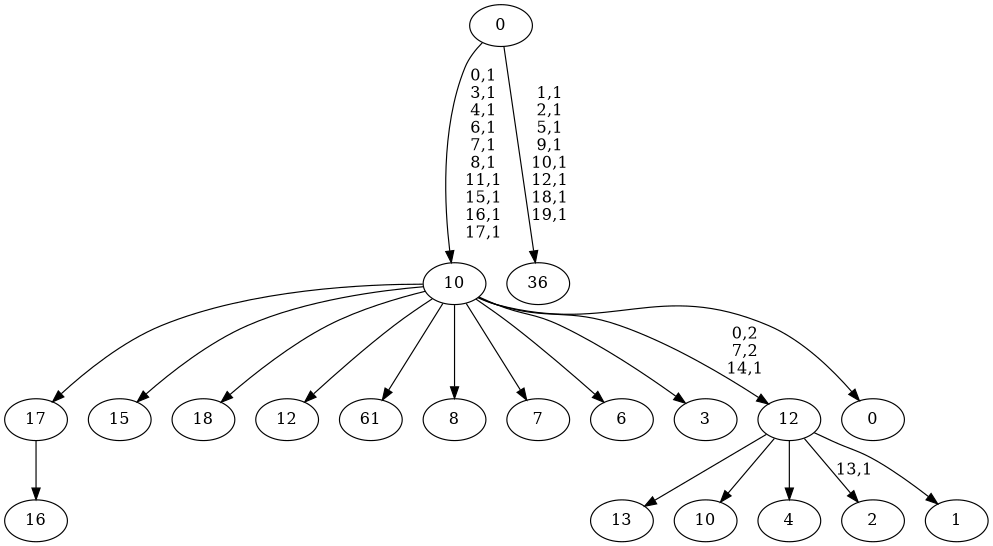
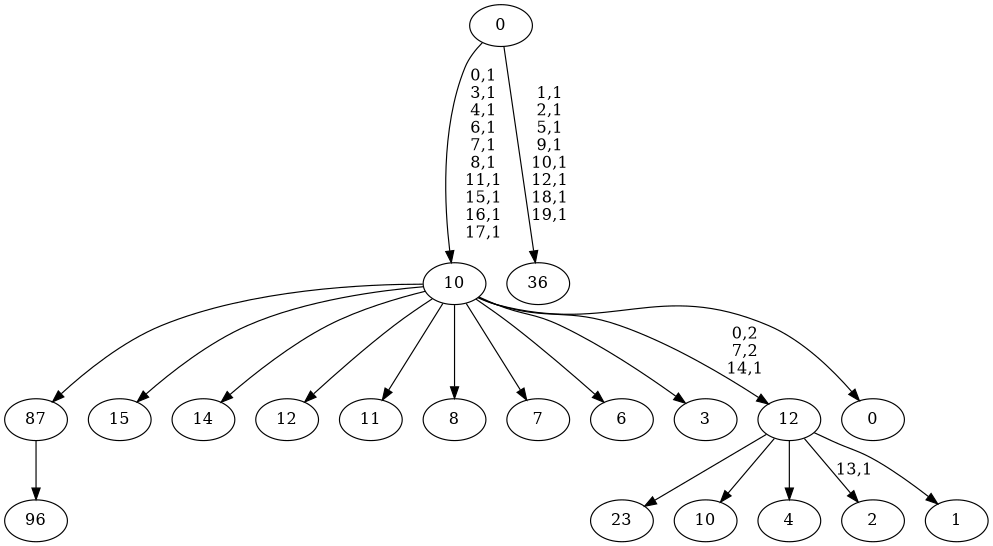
  digraph {
-   n1 [label=17]
-   n2 [label=16]
+   n1 [label=87]
+   n2 [label=96]
    n3 [label=15]
-   n4 [label=18]
-   n5 [label=13]
+   n4 [label=14]
+   n5 [label=23]
    n6 [label=12]
-   n7 [label=61]
+   n7 [label=11]
    n8 [label=10]
    n9 [label=8]
    n10 [label=7]
    n11 [label=6]
    n12 [label=4]
    n13 [label=3]
    n14 [label=2]
    n15 [label=1]
    12
    n17 [label=0]
    10
    0
    36
    n1 -> n2
    12 -> n5
    12 -> n8
    12 -> n12
    12 -> n14 [label="13,1"]
    12 -> n15
    10 -> n1
    10 -> n3
    10 -> n4
    10 -> n6
    10 -> n7
    10 -> n9
    10 -> n10
    10 -> n11
    10 -> n13
    10 -> 12 [label="0,2\n7,2\n14,1"]
    10 -> n17
    0 -> 10 [label="0,1\n3,1\n4,1\n6,1\n7,1\n8,1\n11,1\n15,1\n16,1\n17,1"]
    0 -> 36 [label="1,1\n2,1\n5,1\n9,1\n10,1\n12,1\n18,1\n19,1"]
  }
